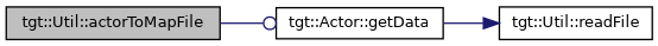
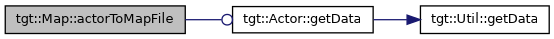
  digraph {
    rankdir=LR
    node [color=black fillcolor=white fontname=Helvetica fontsize=10 shape=record style=filled]
    edge [color=midnightblue fontname=Helvetica fontsize=10 labelfontname=Helvetica labelfontsize=10 style=solid]
-   n1 [fillcolor=grey75 fontcolor=black height=0.2 label="tgt::Util::actorToMapFile" width=0.4]
+   n1 [fillcolor=grey75 fontcolor=black height=0.2 label="tgt::Map::actorToMapFile" width=0.4]
    n2 [height=0.2 label="tgt::Actor::getData" width=0.4]
-   n3 [height=0.2 label="tgt::Util::readFile" width=0.4]
+   n3 [height=0.2 label="tgt::Util::getData" width=0.4]
    n1 -> n2 [arrowhead=odot]
    n2 -> n3 [arrowhead=normal]
  }
